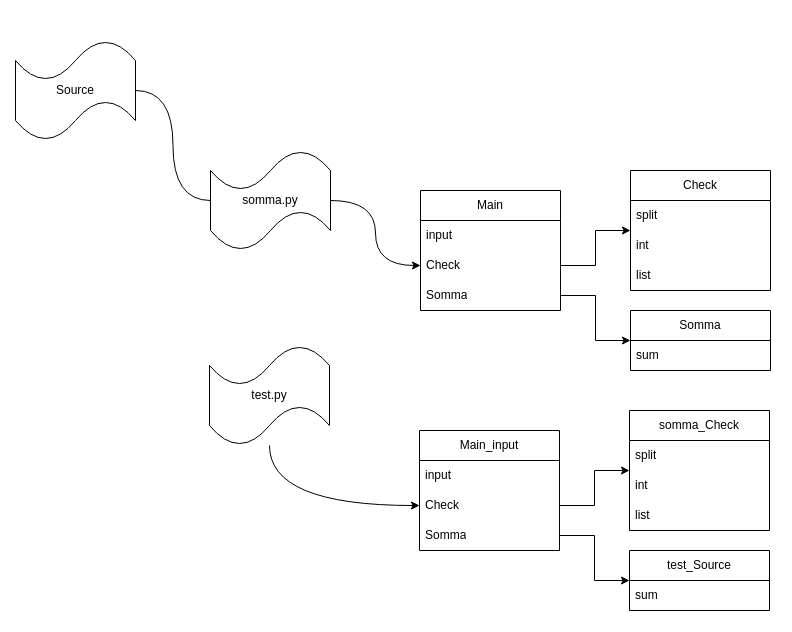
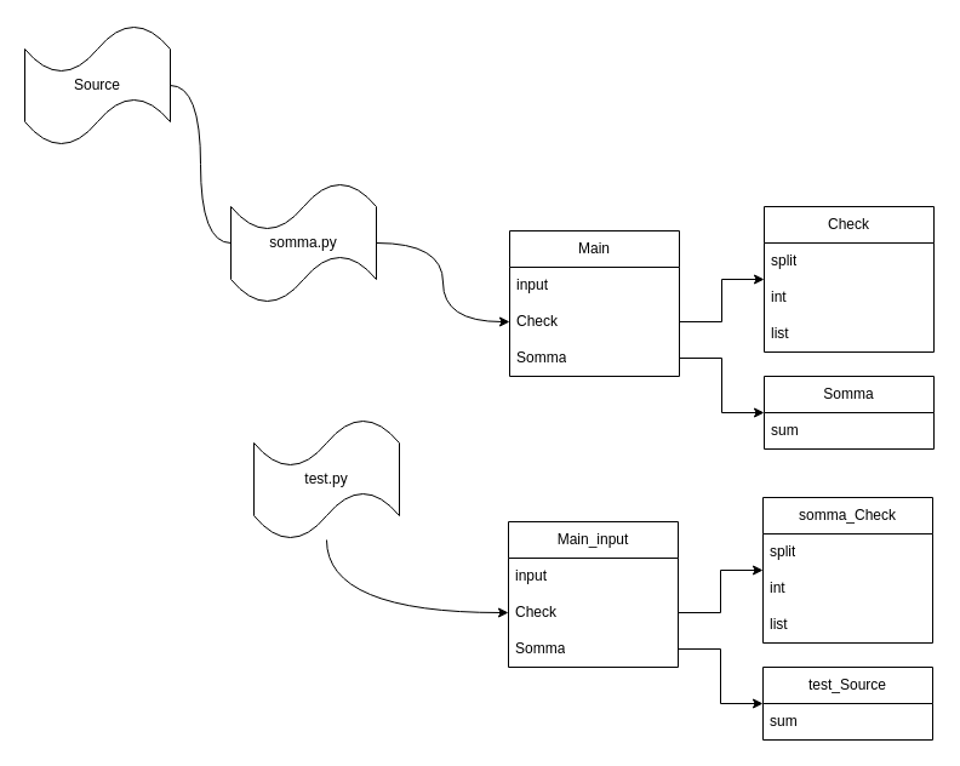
  <mxCell id="0" />
  <mxCell id="1" parent="0" />
- <mxCell id="2" value="Source" style="shape=tape;whiteSpace=wrap;html=1;" vertex="1" parent="1"><mxGeometry x="15" y="40" width="120" height="100" as="geometry" /></mxCell>
+ <mxCell id="2" value="Source" style="shape=tape;whiteSpace=wrap;html=1;" vertex="1" parent="1"><mxGeometry x="20" y="20" width="120" height="100" as="geometry" /></mxCell>
  <mxCell id="3" style="edgeStyle=orthogonalEdgeStyle;rounded=0;orthogonalLoop=1;jettySize=auto;html=1;entryX=0;entryY=0.5;entryDx=0;entryDy=0;curved=1;" edge="1" parent="1" source="4" target="14"><mxGeometry relative="1" as="geometry"><mxPoint x="380" y="240" as="targetPoint" /></mxGeometry></mxCell>
- <mxCell id="4" value="somma.py" style="shape=tape;whiteSpace=wrap;html=1;" vertex="1" parent="1"><mxGeometry x="210" y="150" width="120" height="100" as="geometry" /></mxCell>
+ <mxCell id="4" value="somma.py" style="shape=tape;whiteSpace=wrap;html=1;" vertex="1" parent="1"><mxGeometry x="190" y="150" width="120" height="100" as="geometry" /></mxCell>
  <mxCell id="5" style="edgeStyle=orthogonalEdgeStyle;rounded=0;orthogonalLoop=1;jettySize=auto;html=1;entryX=0;entryY=0.5;entryDx=0;entryDy=0;entryPerimeter=0;curved=1;endArrow=none;" edge="1" parent="1" source="2" target="4"><mxGeometry relative="1" as="geometry" /></mxCell>
  <mxCell id="6" value="Check" style="swimlane;fontStyle=0;childLayout=stackLayout;horizontal=1;startSize=30;horizontalStack=0;resizeParent=1;resizeParentMax=0;resizeLast=0;collapsible=1;marginBottom=0;whiteSpace=wrap;html=1;" vertex="1" parent="1"><mxGeometry x="630" y="170" width="140" height="120" as="geometry" /></mxCell>
  <mxCell id="7" value="split" style="text;strokeColor=none;fillColor=none;align=left;verticalAlign=middle;spacingLeft=4;spacingRight=4;overflow=hidden;points=[[0,0.5],[1,0.5]];portConstraint=eastwest;rotatable=0;whiteSpace=wrap;html=1;" vertex="1" parent="6"><mxGeometry y="30" width="140" height="30" as="geometry" /></mxCell>
  <mxCell id="8" value="int" style="text;strokeColor=none;fillColor=none;align=left;verticalAlign=middle;spacingLeft=4;spacingRight=4;overflow=hidden;points=[[0,0.5],[1,0.5]];portConstraint=eastwest;rotatable=0;whiteSpace=wrap;html=1;" vertex="1" parent="6"><mxGeometry y="60" width="140" height="30" as="geometry" /></mxCell>
  <mxCell id="9" value="list" style="text;strokeColor=none;fillColor=none;align=left;verticalAlign=middle;spacingLeft=4;spacingRight=4;overflow=hidden;points=[[0,0.5],[1,0.5]];portConstraint=eastwest;rotatable=0;whiteSpace=wrap;html=1;" vertex="1" parent="6"><mxGeometry y="90" width="140" height="30" as="geometry" /></mxCell>
  <mxCell id="10" value="Somma" style="swimlane;fontStyle=0;childLayout=stackLayout;horizontal=1;startSize=30;horizontalStack=0;resizeParent=1;resizeParentMax=0;resizeLast=0;collapsible=1;marginBottom=0;whiteSpace=wrap;html=1;" vertex="1" parent="1"><mxGeometry x="630" y="310" width="140" height="60" as="geometry" /></mxCell>
  <mxCell id="11" value="sum" style="text;strokeColor=none;fillColor=none;align=left;verticalAlign=middle;spacingLeft=4;spacingRight=4;overflow=hidden;points=[[0,0.5],[1,0.5]];portConstraint=eastwest;rotatable=0;whiteSpace=wrap;html=1;" vertex="1" parent="10"><mxGeometry y="30" width="140" height="30" as="geometry" /></mxCell>
  <mxCell id="12" value="Main" style="swimlane;fontStyle=0;childLayout=stackLayout;horizontal=1;startSize=30;horizontalStack=0;resizeParent=1;resizeParentMax=0;resizeLast=0;collapsible=1;marginBottom=0;whiteSpace=wrap;html=1;" vertex="1" parent="1"><mxGeometry x="420" y="190" width="140" height="120" as="geometry" /></mxCell>
  <mxCell id="13" value="input" style="text;strokeColor=none;fillColor=none;align=left;verticalAlign=middle;spacingLeft=4;spacingRight=4;overflow=hidden;points=[[0,0.5],[1,0.5]];portConstraint=eastwest;rotatable=0;whiteSpace=wrap;html=1;" vertex="1" parent="12"><mxGeometry y="30" width="140" height="30" as="geometry" /></mxCell>
  <mxCell id="14" value="Check" style="text;strokeColor=none;fillColor=none;align=left;verticalAlign=middle;spacingLeft=4;spacingRight=4;overflow=hidden;points=[[0,0.5],[1,0.5]];portConstraint=eastwest;rotatable=0;whiteSpace=wrap;html=1;" vertex="1" parent="12"><mxGeometry y="60" width="140" height="30" as="geometry" /></mxCell>
  <mxCell id="15" value="Somma" style="text;strokeColor=none;fillColor=none;align=left;verticalAlign=middle;spacingLeft=4;spacingRight=4;overflow=hidden;points=[[0,0.5],[1,0.5]];portConstraint=eastwest;rotatable=0;whiteSpace=wrap;html=1;" vertex="1" parent="12"><mxGeometry y="90" width="140" height="30" as="geometry" /></mxCell>
  <mxCell id="16" style="edgeStyle=orthogonalEdgeStyle;rounded=0;orthogonalLoop=1;jettySize=auto;html=1;" edge="1" parent="1" source="14" target="6"><mxGeometry relative="1" as="geometry" /></mxCell>
  <mxCell id="17" style="edgeStyle=orthogonalEdgeStyle;rounded=0;orthogonalLoop=1;jettySize=auto;html=1;" edge="1" parent="1" source="15" target="10"><mxGeometry relative="1" as="geometry" /></mxCell>
  <mxCell id="18" style="edgeStyle=orthogonalEdgeStyle;rounded=0;orthogonalLoop=1;jettySize=auto;html=1;entryX=0;entryY=0.5;entryDx=0;entryDy=0;curved=1;" edge="1" parent="1" source="19" target="28"><mxGeometry relative="1" as="geometry"><mxPoint x="379" y="480" as="targetPoint" /></mxGeometry></mxCell>
  <mxCell id="19" value="test.py" style="shape=tape;whiteSpace=wrap;html=1;" vertex="1" parent="1"><mxGeometry x="209" y="345" width="120" height="100" as="geometry" /></mxCell>
  <mxCell id="20" value="somma_Check" style="swimlane;fontStyle=0;childLayout=stackLayout;horizontal=1;startSize=30;horizontalStack=0;resizeParent=1;resizeParentMax=0;resizeLast=0;collapsible=1;marginBottom=0;whiteSpace=wrap;html=1;" vertex="1" parent="1"><mxGeometry x="629" y="410" width="140" height="120" as="geometry" /></mxCell>
  <mxCell id="21" value="split" style="text;strokeColor=none;fillColor=none;align=left;verticalAlign=middle;spacingLeft=4;spacingRight=4;overflow=hidden;points=[[0,0.5],[1,0.5]];portConstraint=eastwest;rotatable=0;whiteSpace=wrap;html=1;" vertex="1" parent="20"><mxGeometry y="30" width="140" height="30" as="geometry" /></mxCell>
  <mxCell id="22" value="int" style="text;strokeColor=none;fillColor=none;align=left;verticalAlign=middle;spacingLeft=4;spacingRight=4;overflow=hidden;points=[[0,0.5],[1,0.5]];portConstraint=eastwest;rotatable=0;whiteSpace=wrap;html=1;" vertex="1" parent="20"><mxGeometry y="60" width="140" height="30" as="geometry" /></mxCell>
  <mxCell id="23" value="list" style="text;strokeColor=none;fillColor=none;align=left;verticalAlign=middle;spacingLeft=4;spacingRight=4;overflow=hidden;points=[[0,0.5],[1,0.5]];portConstraint=eastwest;rotatable=0;whiteSpace=wrap;html=1;" vertex="1" parent="20"><mxGeometry y="90" width="140" height="30" as="geometry" /></mxCell>
  <mxCell id="24" value="test_Source" style="swimlane;fontStyle=0;childLayout=stackLayout;horizontal=1;startSize=30;horizontalStack=0;resizeParent=1;resizeParentMax=0;resizeLast=0;collapsible=1;marginBottom=0;whiteSpace=wrap;html=1;" vertex="1" parent="1"><mxGeometry x="629" y="550" width="140" height="60" as="geometry" /></mxCell>
  <mxCell id="25" value="sum" style="text;strokeColor=none;fillColor=none;align=left;verticalAlign=middle;spacingLeft=4;spacingRight=4;overflow=hidden;points=[[0,0.5],[1,0.5]];portConstraint=eastwest;rotatable=0;whiteSpace=wrap;html=1;" vertex="1" parent="24"><mxGeometry y="30" width="140" height="30" as="geometry" /></mxCell>
  <mxCell id="26" value="Main_input" style="swimlane;fontStyle=0;childLayout=stackLayout;horizontal=1;startSize=30;horizontalStack=0;resizeParent=1;resizeParentMax=0;resizeLast=0;collapsible=1;marginBottom=0;whiteSpace=wrap;html=1;" vertex="1" parent="1"><mxGeometry x="419" y="430" width="140" height="120" as="geometry" /></mxCell>
  <mxCell id="27" value="input" style="text;strokeColor=none;fillColor=none;align=left;verticalAlign=middle;spacingLeft=4;spacingRight=4;overflow=hidden;points=[[0,0.5],[1,0.5]];portConstraint=eastwest;rotatable=0;whiteSpace=wrap;html=1;" vertex="1" parent="26"><mxGeometry y="30" width="140" height="30" as="geometry" /></mxCell>
  <mxCell id="28" value="Check" style="text;strokeColor=none;fillColor=none;align=left;verticalAlign=middle;spacingLeft=4;spacingRight=4;overflow=hidden;points=[[0,0.5],[1,0.5]];portConstraint=eastwest;rotatable=0;whiteSpace=wrap;html=1;" vertex="1" parent="26"><mxGeometry y="60" width="140" height="30" as="geometry" /></mxCell>
  <mxCell id="29" value="Somma" style="text;strokeColor=none;fillColor=none;align=left;verticalAlign=middle;spacingLeft=4;spacingRight=4;overflow=hidden;points=[[0,0.5],[1,0.5]];portConstraint=eastwest;rotatable=0;whiteSpace=wrap;html=1;" vertex="1" parent="26"><mxGeometry y="90" width="140" height="30" as="geometry" /></mxCell>
  <mxCell id="30" style="edgeStyle=orthogonalEdgeStyle;rounded=0;orthogonalLoop=1;jettySize=auto;html=1;" edge="1" parent="1" source="28" target="20"><mxGeometry relative="1" as="geometry" /></mxCell>
  <mxCell id="31" style="edgeStyle=orthogonalEdgeStyle;rounded=0;orthogonalLoop=1;jettySize=auto;html=1;" edge="1" parent="1" source="29" target="24"><mxGeometry relative="1" as="geometry" /></mxCell>
